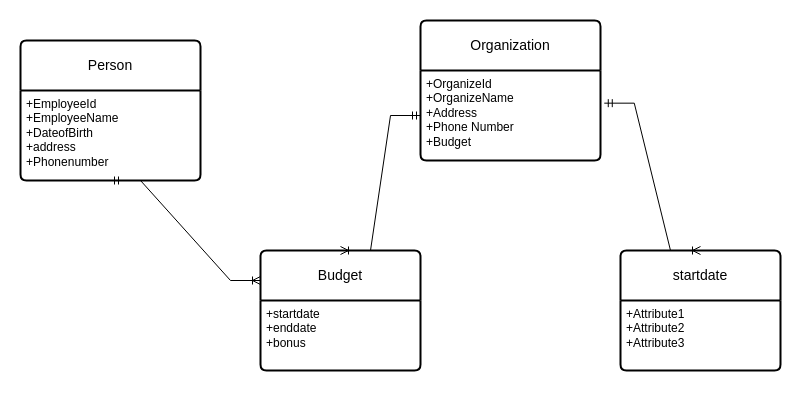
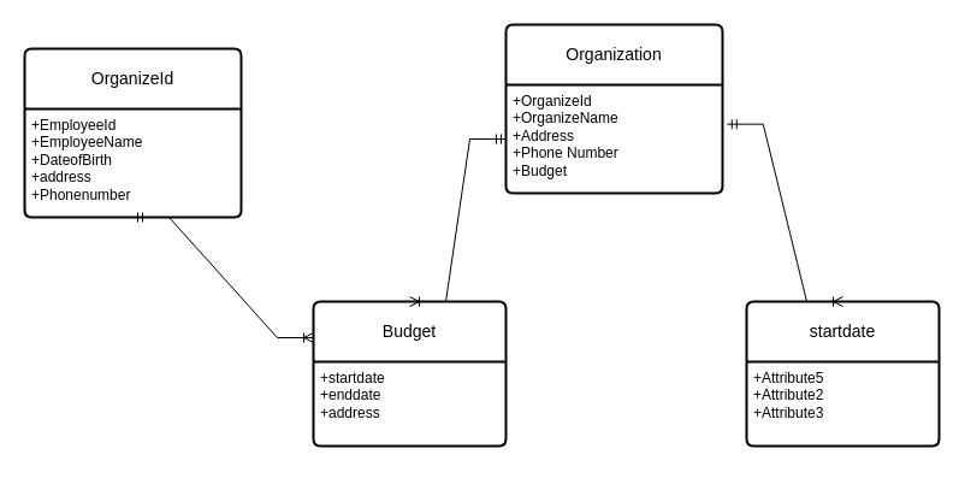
  <mxCell id="0" />
  <mxCell id="1" parent="0" />
- <mxCell id="2" value="Person" style="swimlane;childLayout=stackLayout;horizontal=1;startSize=50;horizontalStack=0;rounded=1;fontSize=14;fontStyle=0;strokeWidth=2;resizeParent=0;resizeLast=1;shadow=0;dashed=0;align=center;arcSize=4;whiteSpace=wrap;html=1;" vertex="1" parent="1"><mxGeometry x="20" y="40" width="180" height="140" as="geometry" /></mxCell>
+ <mxCell id="2" value="OrganizeId" style="swimlane;childLayout=stackLayout;horizontal=1;startSize=50;horizontalStack=0;rounded=1;fontSize=14;fontStyle=0;strokeWidth=2;resizeParent=0;resizeLast=1;shadow=0;dashed=0;align=center;arcSize=4;whiteSpace=wrap;html=1;" vertex="1" parent="1"><mxGeometry x="20" y="40" width="180" height="140" as="geometry" /></mxCell>
  <mxCell id="3" value="+EmployeeId&lt;div&gt;+EmployeeName&lt;/div&gt;&lt;div&gt;+DateofBirth&lt;/div&gt;&lt;div&gt;+address&lt;/div&gt;&lt;div&gt;+Phonenumber&lt;/div&gt;" style="align=left;strokeColor=none;fillColor=none;spacingLeft=4;fontSize=12;verticalAlign=top;resizable=0;rotatable=0;part=1;html=1;" vertex="1" parent="2"><mxGeometry y="50" width="180" height="90" as="geometry" /></mxCell>
  <mxCell id="4" value="Organization" style="swimlane;childLayout=stackLayout;horizontal=1;startSize=50;horizontalStack=0;rounded=1;fontSize=14;fontStyle=0;strokeWidth=2;resizeParent=0;resizeLast=1;shadow=0;dashed=0;align=center;arcSize=4;whiteSpace=wrap;html=1;" vertex="1" parent="1"><mxGeometry x="420" y="20" width="180" height="140" as="geometry" /></mxCell>
  <mxCell id="5" value="+OrganizeId&lt;div&gt;+OrganizeName&lt;/div&gt;&lt;div&gt;+Address&lt;/div&gt;&lt;div&gt;+Phone Number&lt;/div&gt;&lt;div&gt;+Budget&lt;/div&gt;" style="align=left;strokeColor=none;fillColor=none;spacingLeft=4;fontSize=12;verticalAlign=top;resizable=0;rotatable=0;part=1;html=1;" vertex="1" parent="4"><mxGeometry y="50" width="180" height="90" as="geometry" /></mxCell>
  <mxCell id="6" value="Budget" style="swimlane;childLayout=stackLayout;horizontal=1;startSize=50;horizontalStack=0;rounded=1;fontSize=14;fontStyle=0;strokeWidth=2;resizeParent=0;resizeLast=1;shadow=0;dashed=0;align=center;arcSize=4;whiteSpace=wrap;html=1;" vertex="1" parent="1"><mxGeometry x="260" y="250" width="160" height="120" as="geometry" /></mxCell>
- <mxCell id="7" value="+startdate&lt;div&gt;+enddate&lt;/div&gt;&lt;div&gt;+bonus&lt;/div&gt;" style="align=left;strokeColor=none;fillColor=none;spacingLeft=4;fontSize=12;verticalAlign=top;resizable=0;rotatable=0;part=1;html=1;" vertex="1" parent="6"><mxGeometry y="50" width="160" height="70" as="geometry" /></mxCell>
+ <mxCell id="7" value="+startdate&lt;div&gt;+enddate&lt;/div&gt;&lt;div&gt;+address&lt;/div&gt;" style="align=left;strokeColor=none;fillColor=none;spacingLeft=4;fontSize=12;verticalAlign=top;resizable=0;rotatable=0;part=1;html=1;" vertex="1" parent="6"><mxGeometry y="50" width="160" height="70" as="geometry" /></mxCell>
  <mxCell id="8" value="" style="edgeStyle=entityRelationEdgeStyle;fontSize=12;html=1;endArrow=ERoneToMany;startArrow=ERmandOne;rounded=0;entryX=0.5;entryY=0;entryDx=0;entryDy=0;exitX=0;exitY=0.5;exitDx=0;exitDy=0;" edge="1" parent="1" source="5" target="6"><mxGeometry width="100" height="100" relative="1" as="geometry"><mxPoint x="284" y="100" as="sourcePoint" /><mxPoint x="384" y="0" as="targetPoint" /></mxGeometry></mxCell>
  <mxCell id="9" value="" style="edgeStyle=entityRelationEdgeStyle;fontSize=12;html=1;endArrow=ERoneToMany;startArrow=ERmandOne;rounded=0;exitX=0.5;exitY=1;exitDx=0;exitDy=0;entryX=0;entryY=0.25;entryDx=0;entryDy=0;" edge="1" parent="1" source="3" target="6"><mxGeometry width="100" height="100" relative="1" as="geometry"><mxPoint x="200" y="230" as="sourcePoint" /><mxPoint x="300" y="130" as="targetPoint" /><Array as="points"><mxPoint x="150" y="380" /></Array></mxGeometry></mxCell>
  <mxCell id="10" value="startdate" style="swimlane;childLayout=stackLayout;horizontal=1;startSize=50;horizontalStack=0;rounded=1;fontSize=14;fontStyle=0;strokeWidth=2;resizeParent=0;resizeLast=1;shadow=0;dashed=0;align=center;arcSize=4;whiteSpace=wrap;html=1;" vertex="1" parent="1"><mxGeometry x="620" y="250" width="160" height="120" as="geometry" /></mxCell>
- <mxCell id="11" value="+Attribute1&#10;+Attribute2&#10;+Attribute3" style="align=left;strokeColor=none;fillColor=none;spacingLeft=4;fontSize=12;verticalAlign=top;resizable=0;rotatable=0;part=1;html=1;" vertex="1" parent="10"><mxGeometry y="50" width="160" height="70" as="geometry" /></mxCell>
+ <mxCell id="11" value="+Attribute5&#10;+Attribute2&#10;+Attribute3" style="align=left;strokeColor=none;fillColor=none;spacingLeft=4;fontSize=12;verticalAlign=top;resizable=0;rotatable=0;part=1;html=1;" vertex="1" parent="10"><mxGeometry y="50" width="160" height="70" as="geometry" /></mxCell>
  <mxCell id="12" value="" style="edgeStyle=entityRelationEdgeStyle;fontSize=12;html=1;endArrow=ERoneToMany;startArrow=ERmandOne;rounded=0;entryX=0.5;entryY=0;entryDx=0;entryDy=0;exitX=1.021;exitY=0.363;exitDx=0;exitDy=0;exitPerimeter=0;" edge="1" parent="1" source="5" target="10"><mxGeometry width="100" height="100" relative="1" as="geometry"><mxPoint x="815" y="40" as="sourcePoint" /><mxPoint x="705" y="175" as="targetPoint" /></mxGeometry></mxCell>
